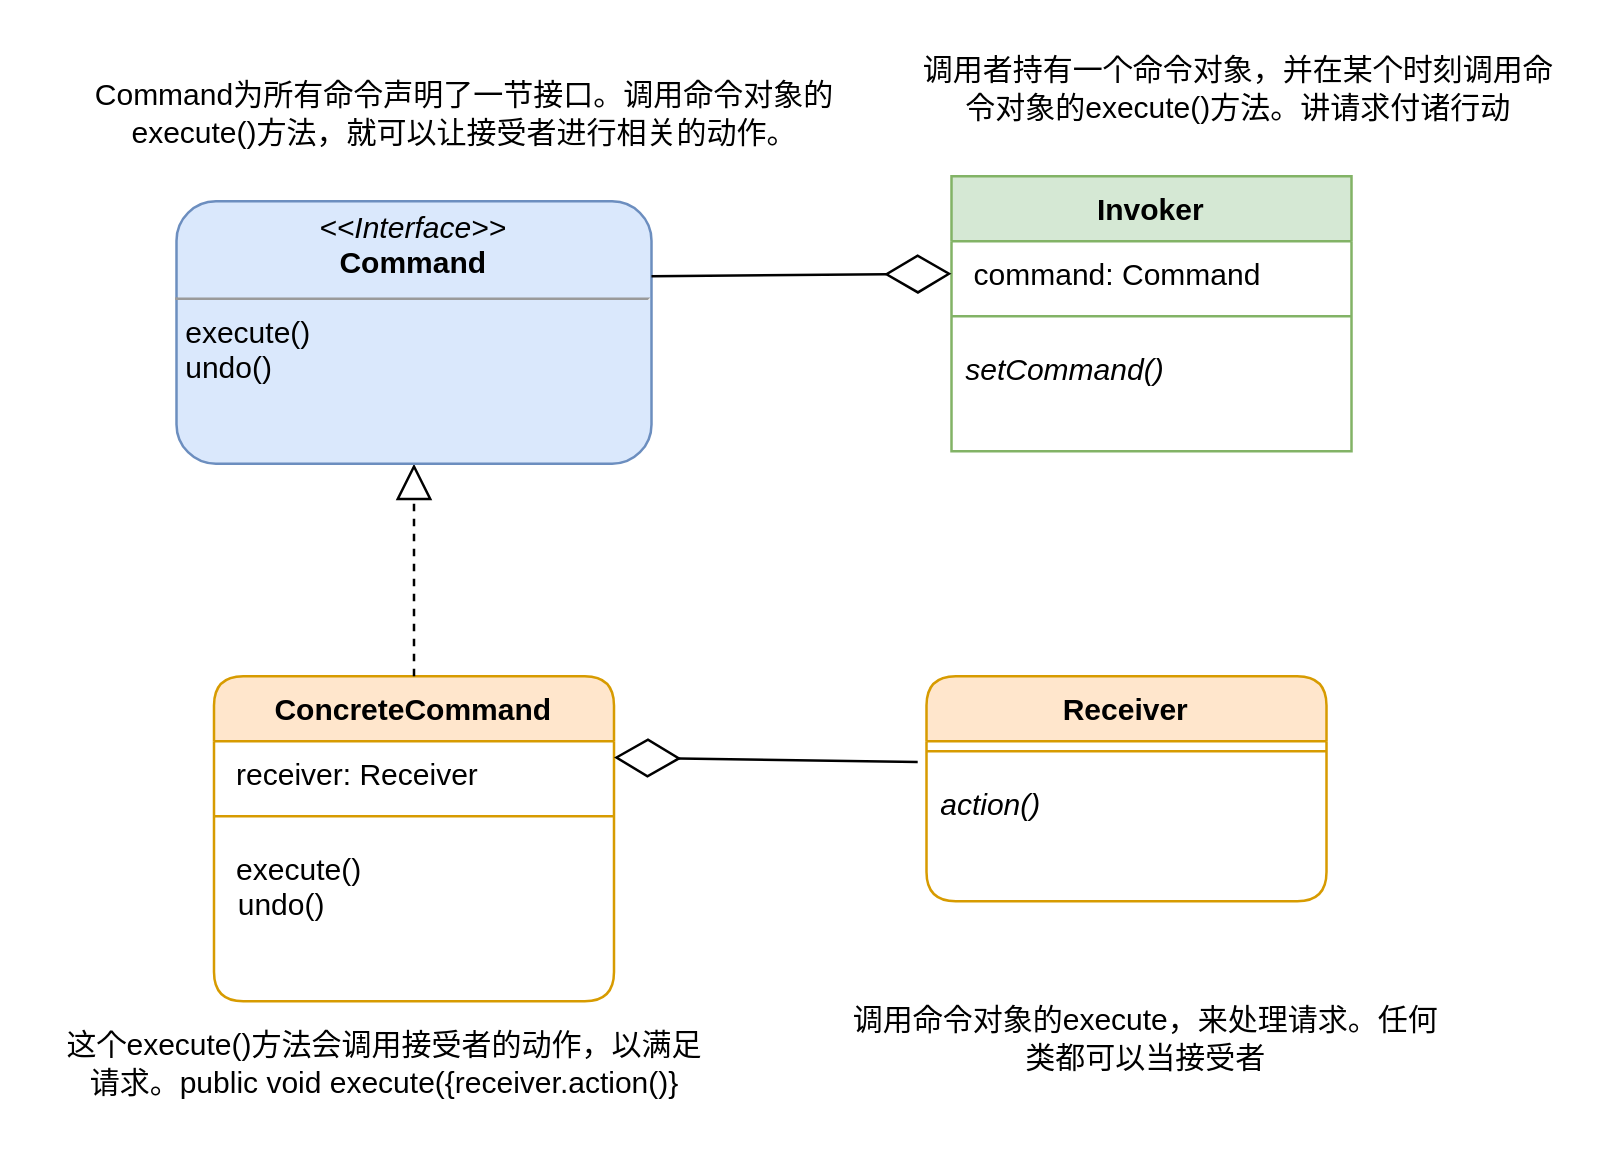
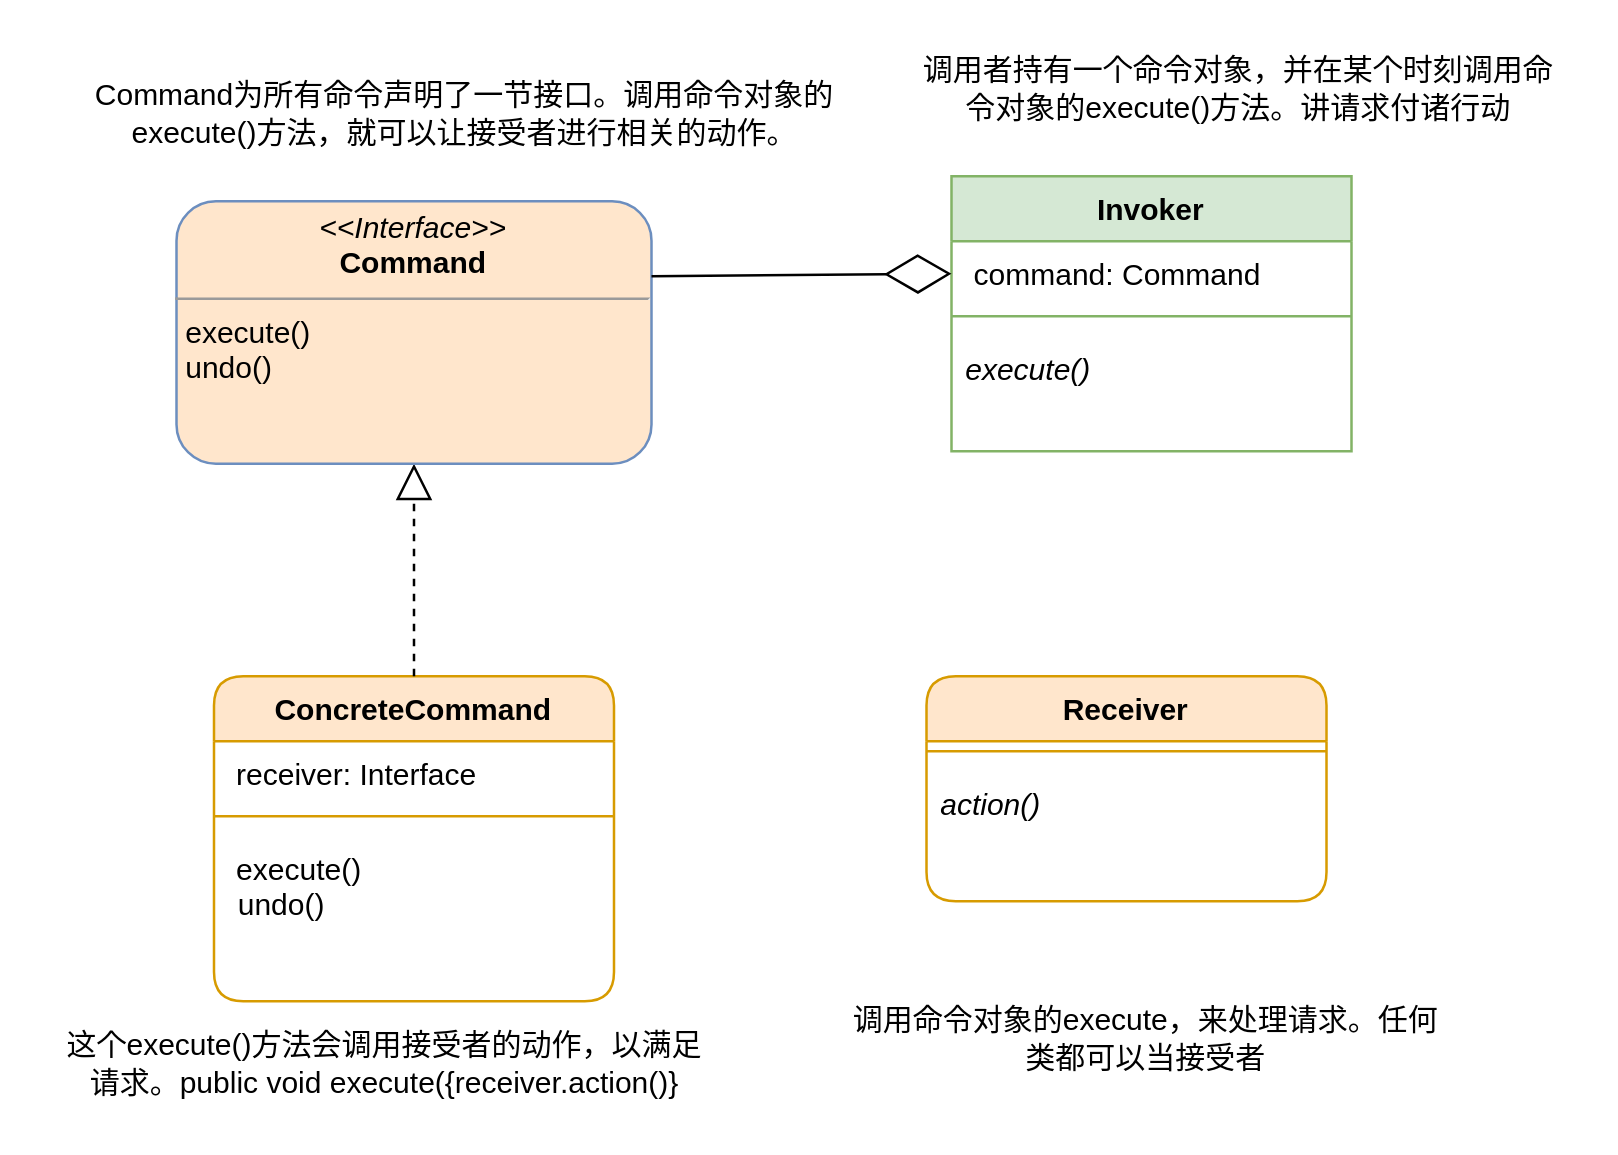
  <mxCell id="0" />
  <mxCell id="1" parent="0" />
  <mxCell id="2" value="ConcreteCommand" style="swimlane;fontStyle=1;align=center;verticalAlign=top;childLayout=stackLayout;horizontal=1;startSize=26;horizontalStack=0;resizeParent=1;resizeParentMax=0;resizeLast=0;collapsible=1;marginBottom=0;whiteSpace=wrap;html=1;swimlaneLine=1;rounded=1;fillColor=#ffe6cc;strokeColor=#d79b00;" parent="1" vertex="1"><mxGeometry x="85" y="270" width="160" height="130" as="geometry" /></mxCell>
  <mxCell id="3" value="" style="endArrow=block;dashed=1;endFill=0;endSize=12;html=1;rounded=0;entryX=0.5;entryY=1;entryDx=0;entryDy=0;" edge="1" parent="2" target="7"><mxGeometry width="160" relative="1" as="geometry"><mxPoint x="80" as="sourcePoint" /><mxPoint x="240" as="targetPoint" /></mxGeometry></mxCell>
- <mxCell id="4" value="&amp;nbsp;receiver: Receiver" style="text;strokeColor=none;fillColor=none;align=left;verticalAlign=top;spacingLeft=4;spacingRight=4;overflow=hidden;rotatable=0;points=[[0,0.5],[1,0.5]];portConstraint=eastwest;whiteSpace=wrap;html=1;" parent="2" vertex="1"><mxGeometry y="26" width="160" height="26" as="geometry" /></mxCell>
+ <mxCell id="4" value="&amp;nbsp;receiver: Interface" style="text;strokeColor=none;fillColor=none;align=left;verticalAlign=top;spacingLeft=4;spacingRight=4;overflow=hidden;rotatable=0;points=[[0,0.5],[1,0.5]];portConstraint=eastwest;whiteSpace=wrap;html=1;" parent="2" vertex="1"><mxGeometry y="26" width="160" height="26" as="geometry" /></mxCell>
  <mxCell id="5" value="" style="line;strokeWidth=1;fillColor=none;align=left;verticalAlign=middle;spacingTop=-1;spacingLeft=3;spacingRight=3;rotatable=0;labelPosition=right;points=[];portConstraint=eastwest;strokeColor=inherit;" parent="2" vertex="1"><mxGeometry y="52" width="160" height="8" as="geometry" /></mxCell>
  <mxCell id="6" value="&lt;p style=&quot;text-align: center; border-color: var(--border-color); margin: 4px 0px 0px;&quot;&gt;&lt;span style=&quot;background-color: initial; text-align: left;&quot;&gt;&lt;i&gt;&amp;nbsp;&lt;/i&gt;execute()&lt;/span&gt;&lt;/p&gt;&lt;p style=&quot;border-color: var(--border-color); margin: 0px 0px 0px 4px;&quot;&gt;undo()&lt;/p&gt;" style="text;strokeColor=none;fillColor=none;align=left;verticalAlign=top;spacingLeft=4;spacingRight=4;overflow=hidden;rotatable=0;points=[[0,0.5],[1,0.5]];portConstraint=eastwest;whiteSpace=wrap;html=1;" parent="2" vertex="1"><mxGeometry y="60" width="160" height="70" as="geometry" /></mxCell>
- <mxCell id="7" value="&lt;p style=&quot;margin:0px;margin-top:4px;text-align:center;&quot;&gt;&lt;i&gt;&amp;lt;&amp;lt;Interface&amp;gt;&amp;gt;&lt;/i&gt;&lt;br&gt;&lt;b&gt;Command&lt;/b&gt;&lt;/p&gt;&lt;hr size=&quot;1&quot;&gt;&lt;p style=&quot;margin:0px;margin-left:4px;&quot;&gt;execute()&lt;/p&gt;&lt;p style=&quot;margin:0px;margin-left:4px;&quot;&gt;undo()&lt;/p&gt;" style="verticalAlign=top;align=left;overflow=fill;fontSize=12;fontFamily=Helvetica;html=1;whiteSpace=wrap;rounded=1;glass=0;shadow=0;fillColor=#dae8fc;strokeColor=#6c8ebf;" vertex="1" parent="1"><mxGeometry x="70" y="80" width="190" height="105" as="geometry" /></mxCell>
+ <mxCell id="7" value="&lt;p style=&quot;margin:0px;margin-top:4px;text-align:center;&quot;&gt;&lt;i&gt;&amp;lt;&amp;lt;Interface&amp;gt;&amp;gt;&lt;/i&gt;&lt;br&gt;&lt;b&gt;Command&lt;/b&gt;&lt;/p&gt;&lt;hr size=&quot;1&quot;&gt;&lt;p style=&quot;margin:0px;margin-left:4px;&quot;&gt;execute()&lt;/p&gt;&lt;p style=&quot;margin:0px;margin-left:4px;&quot;&gt;undo()&lt;/p&gt;" style="verticalAlign=top;align=left;overflow=fill;fontSize=12;fontFamily=Helvetica;html=1;whiteSpace=wrap;rounded=1;glass=0;shadow=0;fillColor=#ffe6cc;strokeColor=#6c8ebf;" vertex="1" parent="1"><mxGeometry x="70" y="80" width="190" height="105" as="geometry" /></mxCell>
  <mxCell id="8" value="Command为所有命令声明了一节接口。调用命令对象的execute()方法，就可以让接受者进行相关的动作。" style="text;html=1;strokeColor=none;fillColor=none;align=center;verticalAlign=middle;whiteSpace=wrap;rounded=0;" vertex="1" parent="1"><mxGeometry x="32.5" y="30" width="305" height="30" as="geometry" /></mxCell>
  <mxCell id="9" value="Receiver" style="swimlane;fontStyle=1;align=center;verticalAlign=top;childLayout=stackLayout;horizontal=1;startSize=26;horizontalStack=0;resizeParent=1;resizeParentMax=0;resizeLast=0;collapsible=1;marginBottom=0;whiteSpace=wrap;html=1;swimlaneLine=1;rounded=1;fillColor=#ffe6cc;strokeColor=#d79b00;" vertex="1" parent="1"><mxGeometry x="370" y="270" width="160" height="90" as="geometry" /></mxCell>
  <mxCell id="10" value="" style="line;strokeWidth=1;fillColor=none;align=left;verticalAlign=middle;spacingTop=-1;spacingLeft=3;spacingRight=3;rotatable=0;labelPosition=right;points=[];portConstraint=eastwest;strokeColor=inherit;" vertex="1" parent="9"><mxGeometry y="26" width="160" height="8" as="geometry" /></mxCell>
  <mxCell id="11" value="&lt;p style=&quot;text-align: left; border-color: var(--border-color); margin: 4px 0px 0px;&quot;&gt;&lt;i&gt;action()&lt;/i&gt;&lt;/p&gt;" style="text;strokeColor=none;fillColor=none;align=left;verticalAlign=top;spacingLeft=4;spacingRight=4;overflow=hidden;rotatable=0;points=[[0,0.5],[1,0.5]];portConstraint=eastwest;whiteSpace=wrap;html=1;" vertex="1" parent="9"><mxGeometry y="34" width="160" height="56" as="geometry" /></mxCell>
- <mxCell id="12" value="" style="endArrow=diamondThin;endFill=0;endSize=24;html=1;rounded=0;entryX=1;entryY=0.25;entryDx=0;entryDy=0;exitX=-0.022;exitY=0.005;exitDx=0;exitDy=0;exitPerimeter=0;" edge="1" parent="1" source="11" target="2"><mxGeometry width="160" relative="1" as="geometry"><mxPoint x="130" y="440" as="sourcePoint" /><mxPoint x="290" y="440" as="targetPoint" /></mxGeometry></mxCell>
  <mxCell id="13" value="Invoker" style="swimlane;fontStyle=1;align=center;verticalAlign=top;childLayout=stackLayout;horizontal=1;startSize=26;horizontalStack=0;resizeParent=1;resizeParentMax=0;resizeLast=0;collapsible=1;marginBottom=0;whiteSpace=wrap;html=1;swimlaneLine=1;rounded=1;fillColor=#d5e8d4;strokeColor=#82b366;arcSize=0;" vertex="1" parent="1"><mxGeometry x="380" y="70" width="160" height="110" as="geometry" /></mxCell>
  <mxCell id="14" value="&amp;nbsp;command: Command" style="text;strokeColor=none;fillColor=none;align=left;verticalAlign=top;spacingLeft=4;spacingRight=4;overflow=hidden;rotatable=0;points=[[0,0.5],[1,0.5]];portConstraint=eastwest;whiteSpace=wrap;html=1;" vertex="1" parent="13"><mxGeometry y="26" width="160" height="26" as="geometry" /></mxCell>
  <mxCell id="15" value="" style="line;strokeWidth=1;fillColor=none;align=left;verticalAlign=middle;spacingTop=-1;spacingLeft=3;spacingRight=3;rotatable=0;labelPosition=right;points=[];portConstraint=eastwest;strokeColor=inherit;" vertex="1" parent="13"><mxGeometry y="52" width="160" height="8" as="geometry" /></mxCell>
- <mxCell id="16" value="&lt;p style=&quot;text-align: left; border-color: var(--border-color); margin: 4px 0px 0px;&quot;&gt;&lt;i&gt;setCommand()&lt;/i&gt;&lt;/p&gt;" style="text;strokeColor=none;fillColor=none;align=left;verticalAlign=top;spacingLeft=4;spacingRight=4;overflow=hidden;rotatable=0;points=[[0,0.5],[1,0.5]];portConstraint=eastwest;whiteSpace=wrap;html=1;" vertex="1" parent="13"><mxGeometry y="60" width="160" height="50" as="geometry" /></mxCell>
+ <mxCell id="16" value="&lt;p style=&quot;text-align: left; border-color: var(--border-color); margin: 4px 0px 0px;&quot;&gt;&lt;i&gt;execute()&lt;/i&gt;&lt;/p&gt;" style="text;strokeColor=none;fillColor=none;align=left;verticalAlign=top;spacingLeft=4;spacingRight=4;overflow=hidden;rotatable=0;points=[[0,0.5],[1,0.5]];portConstraint=eastwest;whiteSpace=wrap;html=1;" vertex="1" parent="13"><mxGeometry y="60" width="160" height="50" as="geometry" /></mxCell>
  <mxCell id="17" value="" style="endArrow=diamondThin;endFill=0;endSize=24;html=1;rounded=0;entryX=0;entryY=0.5;entryDx=0;entryDy=0;" edge="1" parent="1" target="14"><mxGeometry width="160" relative="1" as="geometry"><mxPoint x="260" y="110" as="sourcePoint" /><mxPoint x="255" y="313" as="targetPoint" /></mxGeometry></mxCell>
  <mxCell id="18" value="调用命令对象的execute，来处理请求。任何类都可以当接受者" style="text;html=1;strokeColor=none;fillColor=none;align=center;verticalAlign=middle;whiteSpace=wrap;rounded=0;" vertex="1" parent="1"><mxGeometry x="337.5" y="400" width="240" height="30" as="geometry" /></mxCell>
  <mxCell id="19" value="这个execute()方法会调用接受者的动作，以满足请求。public void execute({receiver.action()}" style="text;html=1;strokeColor=none;fillColor=none;align=center;verticalAlign=middle;whiteSpace=wrap;rounded=0;" vertex="1" parent="1"><mxGeometry x="20" y="410" width="267" height="30" as="geometry" /></mxCell>
  <mxCell id="20" value="调用者持有一个命令对象，并在某个时刻调用命令对象的execute()方法。讲请求付诸行动" style="text;html=1;strokeColor=none;fillColor=none;align=center;verticalAlign=middle;whiteSpace=wrap;rounded=0;" vertex="1" parent="1"><mxGeometry x="365" y="20" width="260" height="30" as="geometry" /></mxCell>
